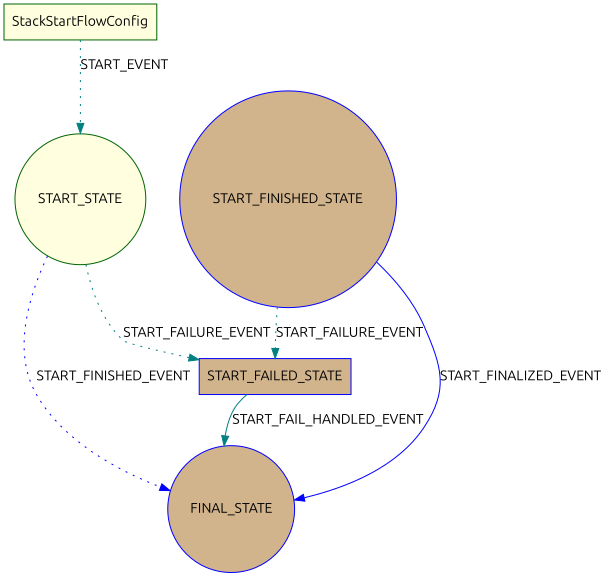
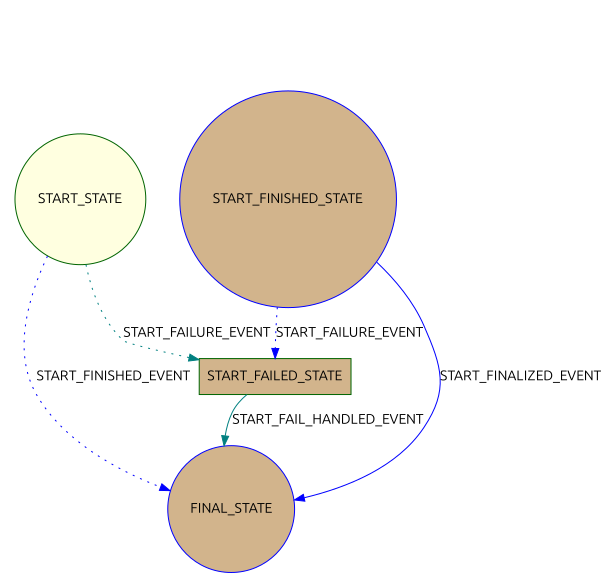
  digraph {
    fontname=Ubuntu
    node [color=blue fillcolor=tan fontname=Ubuntu shape=circle style=filled]
    edge [color=teal fontname=Ubuntu style=dotted]
-   n1 [color=darkgreen fillcolor=lightyellow label=StackStartFlowConfig shape=box]
    START_STATE [color=darkgreen fillcolor=lightyellow]
-   START_FAILED_STATE [shape=box]
+   START_FAILED_STATE [color=darkgreen shape=box]
    FINAL_STATE
    START_FINISHED_STATE
-   n1 -> START_STATE [label=START_EVENT]
    START_STATE -> START_FAILED_STATE [label=START_FAILURE_EVENT]
    START_STATE -> FINAL_STATE [color=blue label=START_FINISHED_EVENT]
    START_FAILED_STATE -> FINAL_STATE [label=START_FAIL_HANDLED_EVENT style=solid]
-   START_FINISHED_STATE -> START_FAILED_STATE [label=START_FAILURE_EVENT]
+   START_FINISHED_STATE -> START_FAILED_STATE [color=blue label=START_FAILURE_EVENT]
    START_FINISHED_STATE -> FINAL_STATE [color=blue label=START_FINALIZED_EVENT style=solid]
  }
